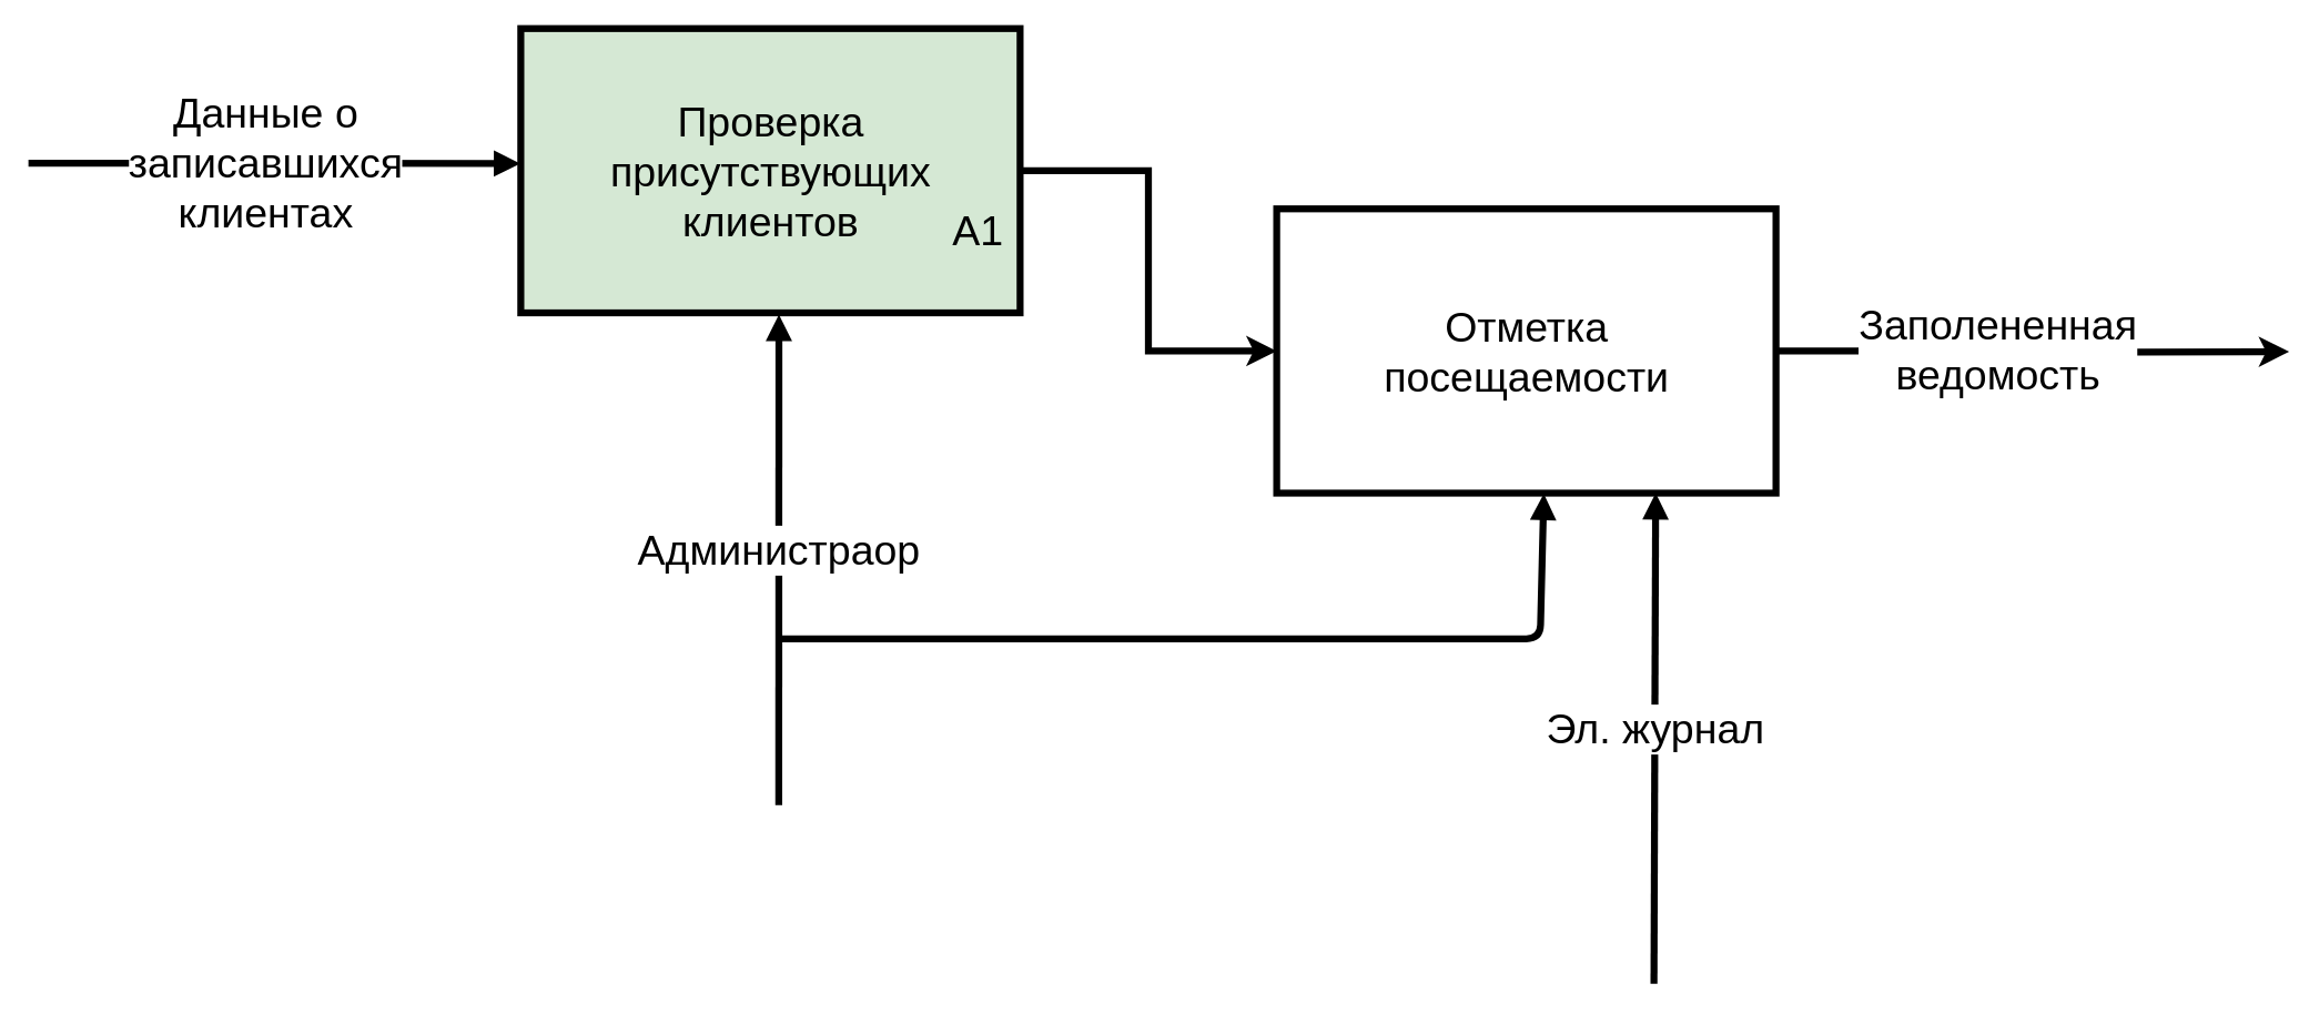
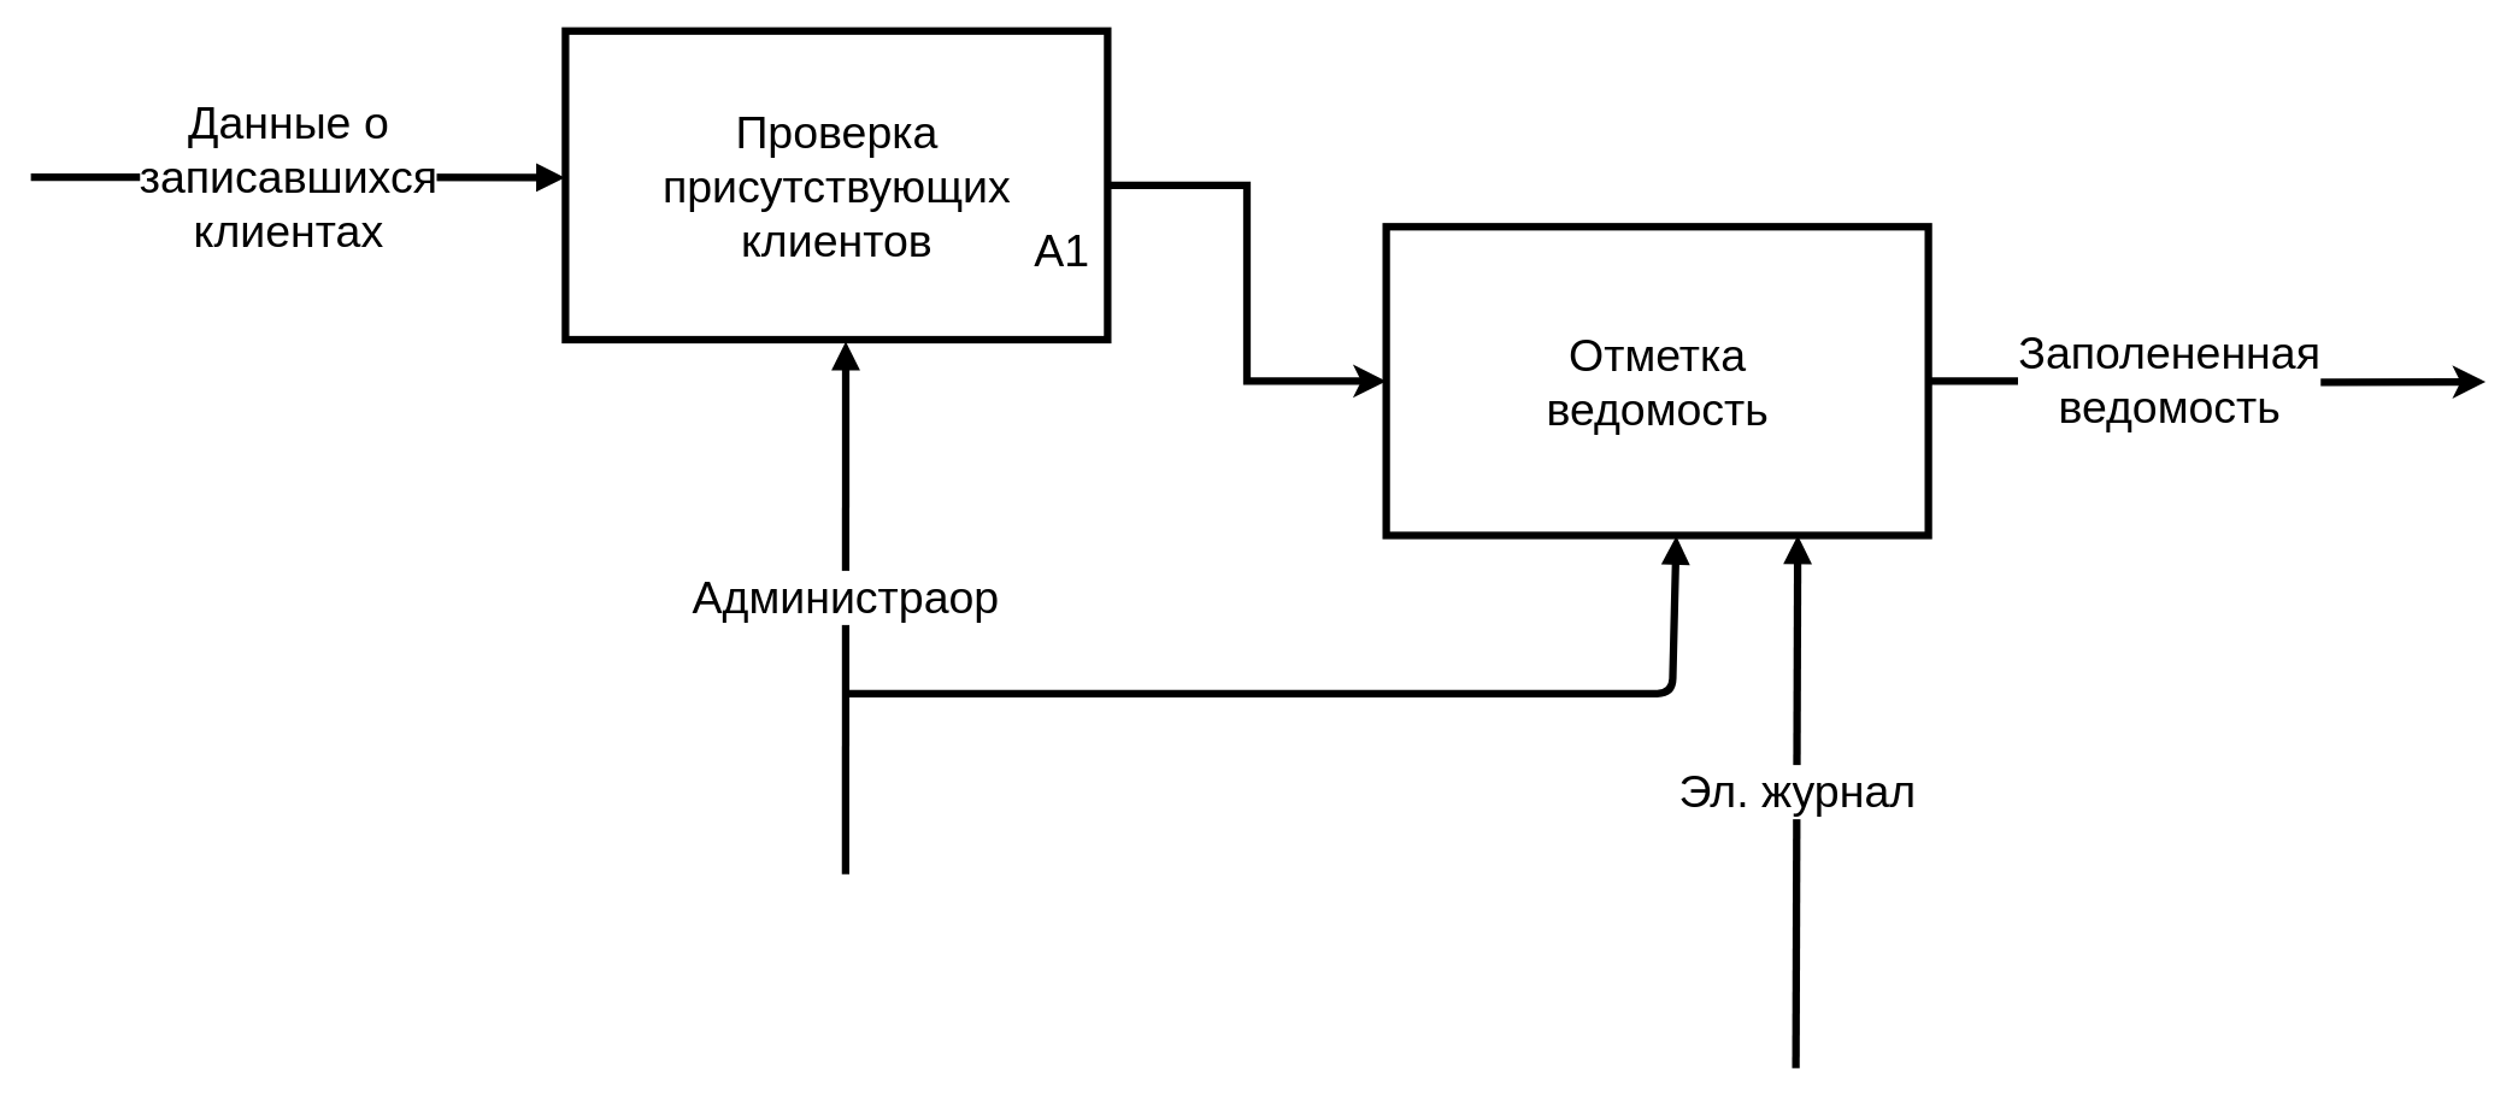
  <mxCell id="0" />
  <mxCell id="1" parent="0" />
  <mxCell id="2" style="edgeStyle=orthogonalEdgeStyle;rounded=0;orthogonalLoop=1;jettySize=auto;html=1;strokeWidth=5;entryX=0;entryY=0.5;entryDx=0;entryDy=0;" edge="1" parent="1" source="3" target="6"><mxGeometry relative="1" as="geometry"><mxPoint x="900" y="200" as="targetPoint" /></mxGeometry></mxCell>
- <mxCell id="3" value="&lt;div style=&quot;font-size: 30px&quot;&gt;&lt;font style=&quot;font-size: 30px&quot;&gt;Проверка &lt;br&gt;&lt;/font&gt;&lt;/div&gt;&lt;div style=&quot;font-size: 30px&quot;&gt;&lt;font style=&quot;font-size: 30px&quot;&gt;присутствующих&lt;/font&gt;&lt;/div&gt;&lt;div style=&quot;font-size: 30px&quot;&gt;&lt;font style=&quot;font-size: 30px&quot;&gt;клиентов&lt;br&gt;&lt;/font&gt;&lt;/div&gt;" style="html=1;strokeWidth=5;fillColor=#d5e8d4;" vertex="1" parent="1"><mxGeometry x="375" y="20" width="360" height="205.0" as="geometry" /></mxCell>
+ <mxCell id="3" value="&lt;div style=&quot;font-size: 30px&quot;&gt;&lt;font style=&quot;font-size: 30px&quot;&gt;Проверка &lt;br&gt;&lt;/font&gt;&lt;/div&gt;&lt;div style=&quot;font-size: 30px&quot;&gt;&lt;font style=&quot;font-size: 30px&quot;&gt;присутствующих&lt;/font&gt;&lt;/div&gt;&lt;div style=&quot;font-size: 30px&quot;&gt;&lt;font style=&quot;font-size: 30px&quot;&gt;клиентов&lt;br&gt;&lt;/font&gt;&lt;/div&gt;" style="html=1;strokeWidth=5;" vertex="1" parent="1"><mxGeometry x="375" y="20" width="360" height="205.0" as="geometry" /></mxCell>
  <mxCell id="4" value="&lt;div&gt;&lt;font style=&quot;font-size: 30px&quot;&gt;&lt;font style=&quot;font-size: 30px&quot;&gt;Данные о &lt;br&gt;&lt;/font&gt;&lt;/font&gt;&lt;/div&gt;&lt;div&gt;&lt;font style=&quot;font-size: 30px&quot;&gt;&lt;font style=&quot;font-size: 30px&quot;&gt;записавшихся &lt;br&gt;&lt;/font&gt;&lt;/font&gt;&lt;/div&gt;&lt;div&gt;&lt;font style=&quot;font-size: 30px&quot;&gt;&lt;font style=&quot;font-size: 30px&quot;&gt;клиентах&lt;br&gt;&lt;/font&gt;&lt;/font&gt;&lt;/div&gt;" style="endArrow=block;endFill=1;endSize=6;html=1;strokeWidth=5;entryX=-0.001;entryY=0.475;entryDx=0;entryDy=0;entryPerimeter=0;" edge="1" parent="1" target="3"><mxGeometry x="-0.042" width="100" relative="1" as="geometry"><mxPoint x="20" y="117" as="sourcePoint" /><mxPoint x="370" y="115" as="targetPoint" /><Array as="points"><mxPoint x="110" y="117" /></Array><mxPoint x="1" as="offset" /></mxGeometry></mxCell>
  <mxCell id="5" value="" style="group" vertex="1" connectable="0" parent="1"><mxGeometry x="890" y="150" width="360" height="205" as="geometry" /></mxCell>
- <mxCell id="6" value="&lt;div&gt;&lt;font style=&quot;font-size: 30px&quot;&gt;Отметка &lt;br&gt;&lt;/font&gt;&lt;/div&gt;&lt;div&gt;&lt;font style=&quot;font-size: 30px&quot;&gt;посещаемости&lt;br&gt;&lt;/font&gt;&lt;/div&gt;" style="html=1;strokeWidth=5;" vertex="1" parent="5"><mxGeometry x="30" width="360" height="205.0" as="geometry" /></mxCell>
+ <mxCell id="6" value="&lt;div&gt;&lt;font style=&quot;font-size: 30px&quot;&gt;Отметка &lt;br&gt;&lt;/font&gt;&lt;/div&gt;&lt;div&gt;&lt;font style=&quot;font-size: 30px&quot;&gt;ведомость&lt;br&gt;&lt;/font&gt;&lt;/div&gt;" style="html=1;strokeWidth=5;" vertex="1" parent="5"><mxGeometry x="30" width="360" height="205.0" as="geometry" /></mxCell>
  <mxCell id="7" value="&lt;br&gt;&lt;font style=&quot;font-size: 30px&quot;&gt;А1&lt;/font&gt;" style="text;html=1;strokeColor=none;fillColor=none;align=center;verticalAlign=middle;whiteSpace=wrap;rounded=0;" vertex="1" parent="1"><mxGeometry x="680" y="133.75" width="50" height="51.25" as="geometry" /></mxCell>
  <mxCell id="8" value="&lt;font style=&quot;font-size: 30px&quot;&gt;Администраор &lt;br&gt;&lt;/font&gt;" style="endArrow=block;endFill=1;endSize=6;html=1;strokeWidth=5;entryX=0.517;entryY=1.006;entryDx=0;entryDy=0;entryPerimeter=0;" edge="1" parent="1" target="3"><mxGeometry x="0.043" width="100" relative="1" as="geometry"><mxPoint x="561" y="580" as="sourcePoint" /><mxPoint x="554.58" y="240" as="targetPoint" /><mxPoint as="offset" /></mxGeometry></mxCell>
  <mxCell id="9" value="" style="endArrow=block;endFill=1;endSize=6;html=1;strokeWidth=5;entryX=0.535;entryY=1.002;entryDx=0;entryDy=0;entryPerimeter=0;" edge="1" parent="1" target="6"><mxGeometry x="0.043" width="100" relative="1" as="geometry"><mxPoint x="560" y="460" as="sourcePoint" /><mxPoint x="1110" y="370" as="targetPoint" /><mxPoint as="offset" /><Array as="points"><mxPoint x="1110" y="460" /></Array></mxGeometry></mxCell>
  <mxCell id="10" value="&lt;font style=&quot;font-size: 30px&quot;&gt;Эл. журнал &lt;br&gt;&lt;/font&gt;" style="endArrow=block;endFill=1;endSize=6;html=1;strokeWidth=5;entryX=0.759;entryY=1;entryDx=0;entryDy=0;entryPerimeter=0;" edge="1" parent="1" target="6"><mxGeometry x="0.043" width="100" relative="1" as="geometry"><mxPoint x="1192" y="708.77" as="sourcePoint" /><mxPoint x="1192" y="370" as="targetPoint" /><mxPoint as="offset" /></mxGeometry></mxCell>
  <mxCell id="11" style="edgeStyle=orthogonalEdgeStyle;rounded=0;orthogonalLoop=1;jettySize=auto;html=1;strokeWidth=5;" edge="1" parent="1" source="6"><mxGeometry relative="1" as="geometry"><mxPoint x="1650" y="253" as="targetPoint" /></mxGeometry></mxCell>
  <mxCell id="12" value="&lt;div&gt;&lt;font style=&quot;font-size: 30px&quot;&gt;Заполененная &lt;br&gt;&lt;/font&gt;&lt;/div&gt;&lt;div&gt;&lt;font style=&quot;font-size: 30px&quot;&gt;ведомость&lt;/font&gt;&lt;/div&gt;" style="edgeLabel;html=1;align=center;verticalAlign=middle;resizable=0;points=[];" vertex="1" connectable="0" parent="11"><mxGeometry x="-0.145" y="1" relative="1" as="geometry"><mxPoint as="offset" /></mxGeometry></mxCell>
